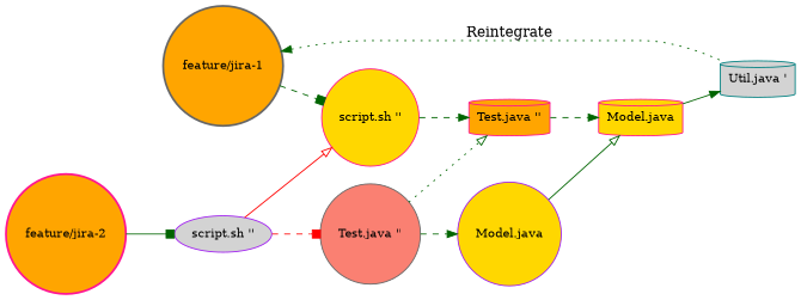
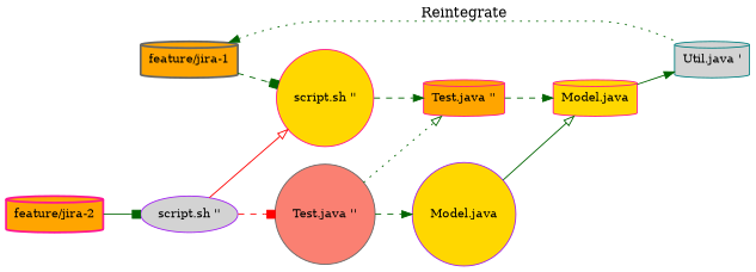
  digraph {
    rankdir=LR
    node [color=deeppink fillcolor=orange fontsize=12.0 group=feature_1 shape=cylinder style=filled]
    edge [arrowhead=normal color=darkgreen dir=forward style=dashed]
-   n1 [color=gray40 label="feature/jira-1" shape=circle style="bold,filled"]
+   n1 [color=gray40 label="feature/jira-1" style="bold,filled"]
    n2 [fillcolor=gold label="script.sh ''" shape=circle]
    n3 [color=teal fillcolor=lightgrey label="Util.java '"]
-   n4 [group=feature_2 label="feature/jira-2" shape=circle style="bold,filled"]
+   n4 [group=feature_2 label="feature/jira-2" style="bold,filled"]
    n5 [color=purple fillcolor=lightgrey group=feature_2 label="script.sh ''" shape=ellipse]
    n6 [label="Test.java ''"]
    n7 [color=gray40 fillcolor=salmon group=feature_2 label="Test.java ''" shape=circle]
    n8 [fillcolor=gold label="Model.java"]
    n9 [color=purple fillcolor=gold group=feature_2 label="Model.java" shape=circle]
    n1 -> n2 [arrowhead=box]
    n1 -> n3 [arrowhead=open dir=back label=Reintegrate style=dotted]
    n2 -> n6
    n4 -> n5 [arrowhead=box style=solid]
    n5 -> n2 [arrowhead=onormal color=red style=solid]
    n5 -> n7 [arrowhead=box color=red]
    n6 -> n8
    n7 -> n6 [arrowhead=onormal style=dotted]
    n7 -> n9
    n8 -> n3 [style=solid]
    n9 -> n8 [arrowhead=onormal style=solid]
  }
